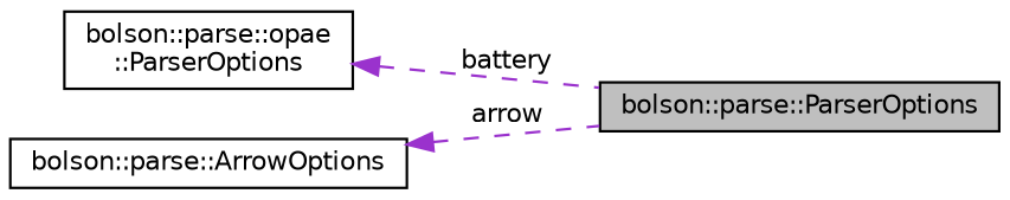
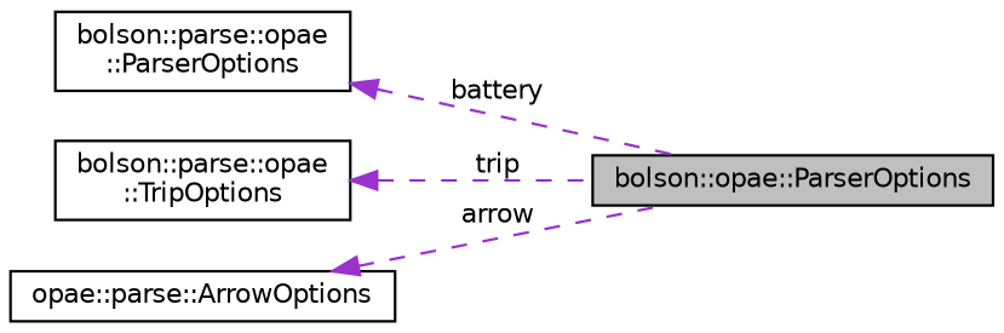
  digraph {
    rankdir=LR
    node [color=black fillcolor=white fontname=Helvetica fontsize=10 shape=record style=filled]
    edge [color=darkorchid3 dir=back fontname=Helvetica fontsize=10 labelfontname=Helvetica labelfontsize=10 style=dashed]
-   n1 [fillcolor=grey75 fontcolor=black height=0.2 label="bolson::parse::ParserOptions" width=0.4]
+   n1 [fillcolor=grey75 fontcolor=black height=0.2 label="bolson::opae::ParserOptions" width=0.4]
    n2 [height=0.2 label="bolson::parse::opae\l::ParserOptions" width=0.4]
-   n4 [height=0.2 label="bolson::parse::ArrowOptions" width=0.4]
+   n3 [height=0.2 label="bolson::parse::opae\l::TripOptions" width=0.4]
+   n4 [height=0.2 label="opae::parse::ArrowOptions" width=0.4]
    n2 -> n1 [label=" battery"]
+   n3 -> n1 [label=" trip"]
    n4 -> n1 [label=" arrow"]
  }
